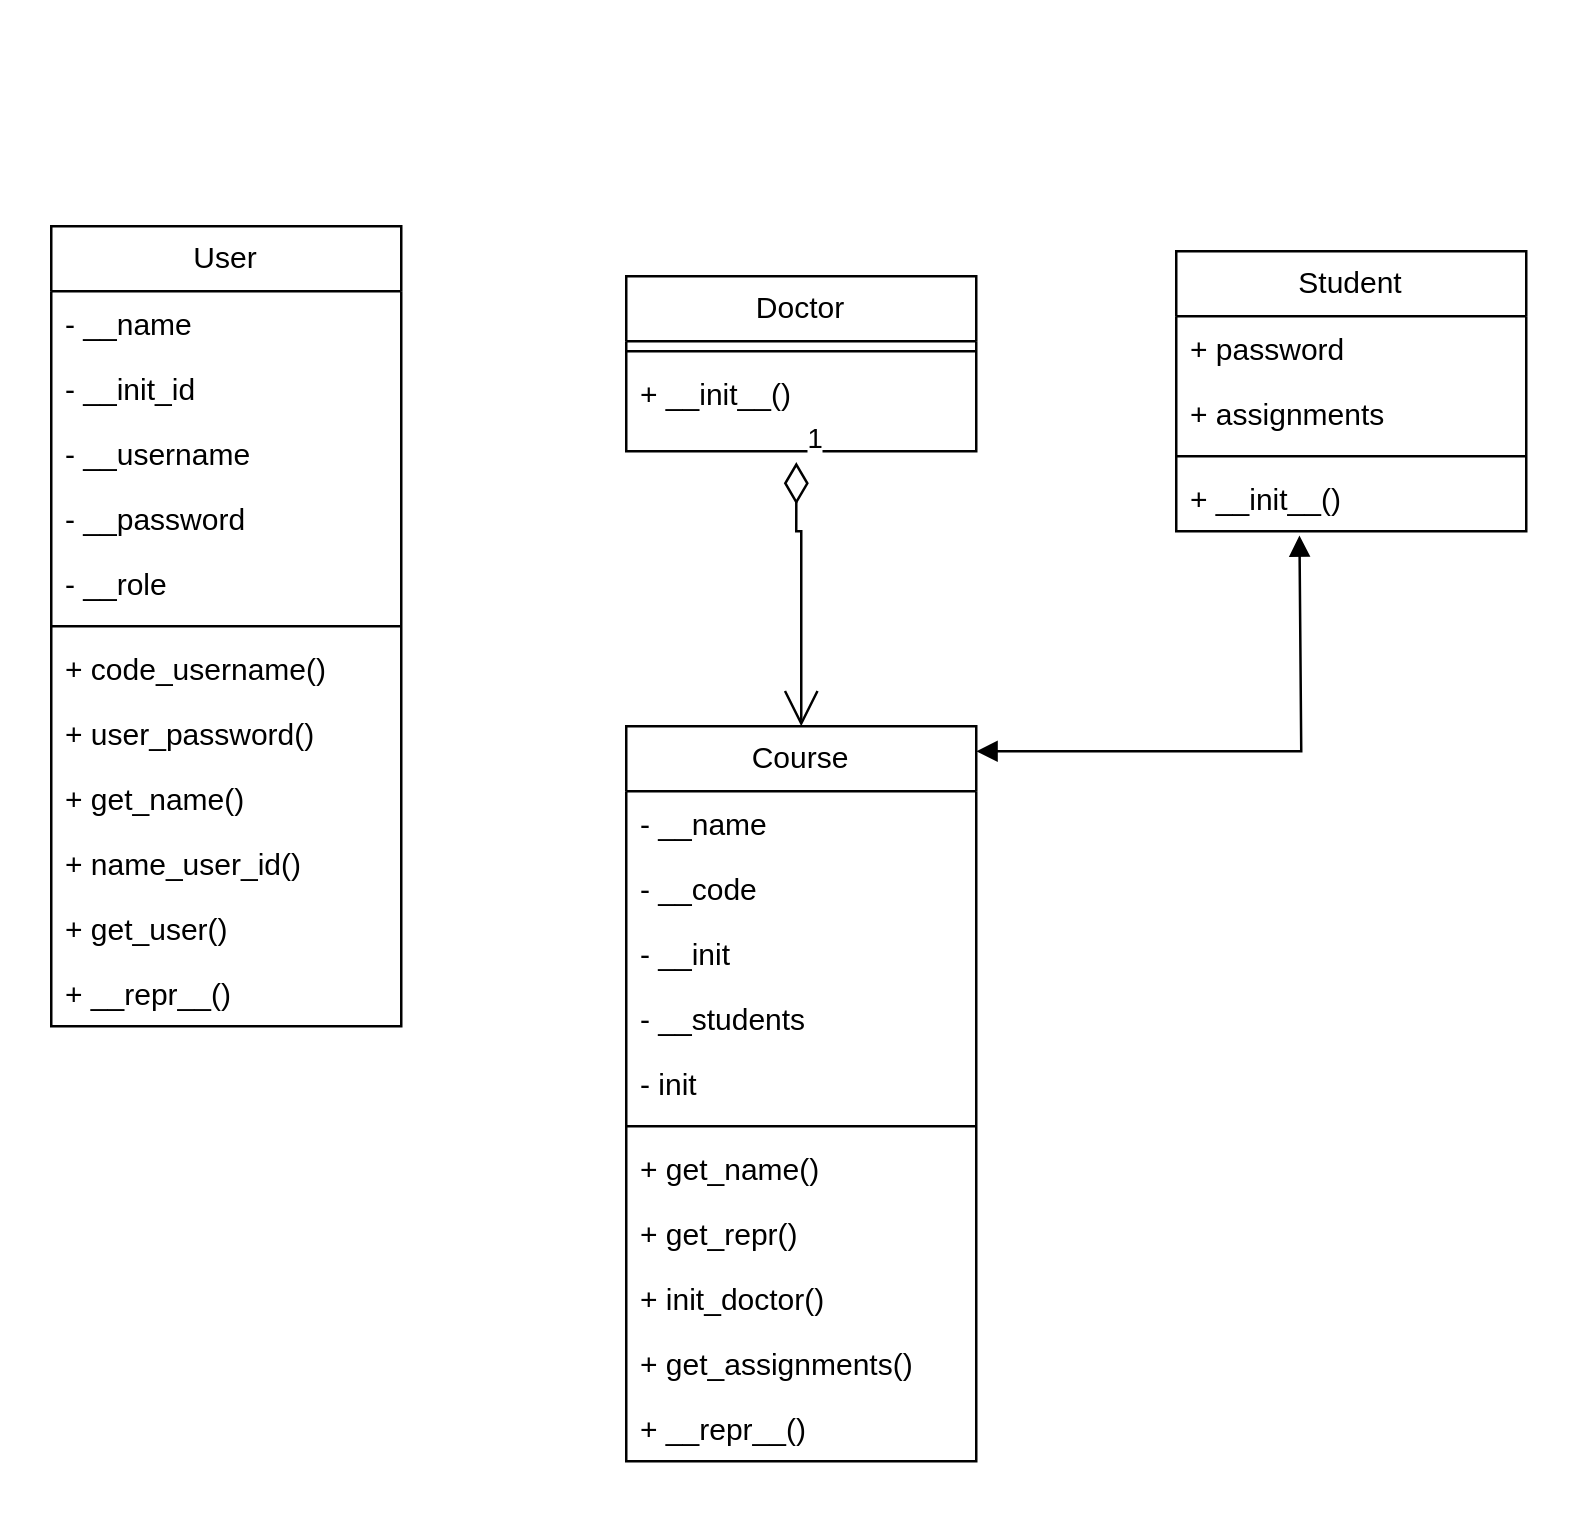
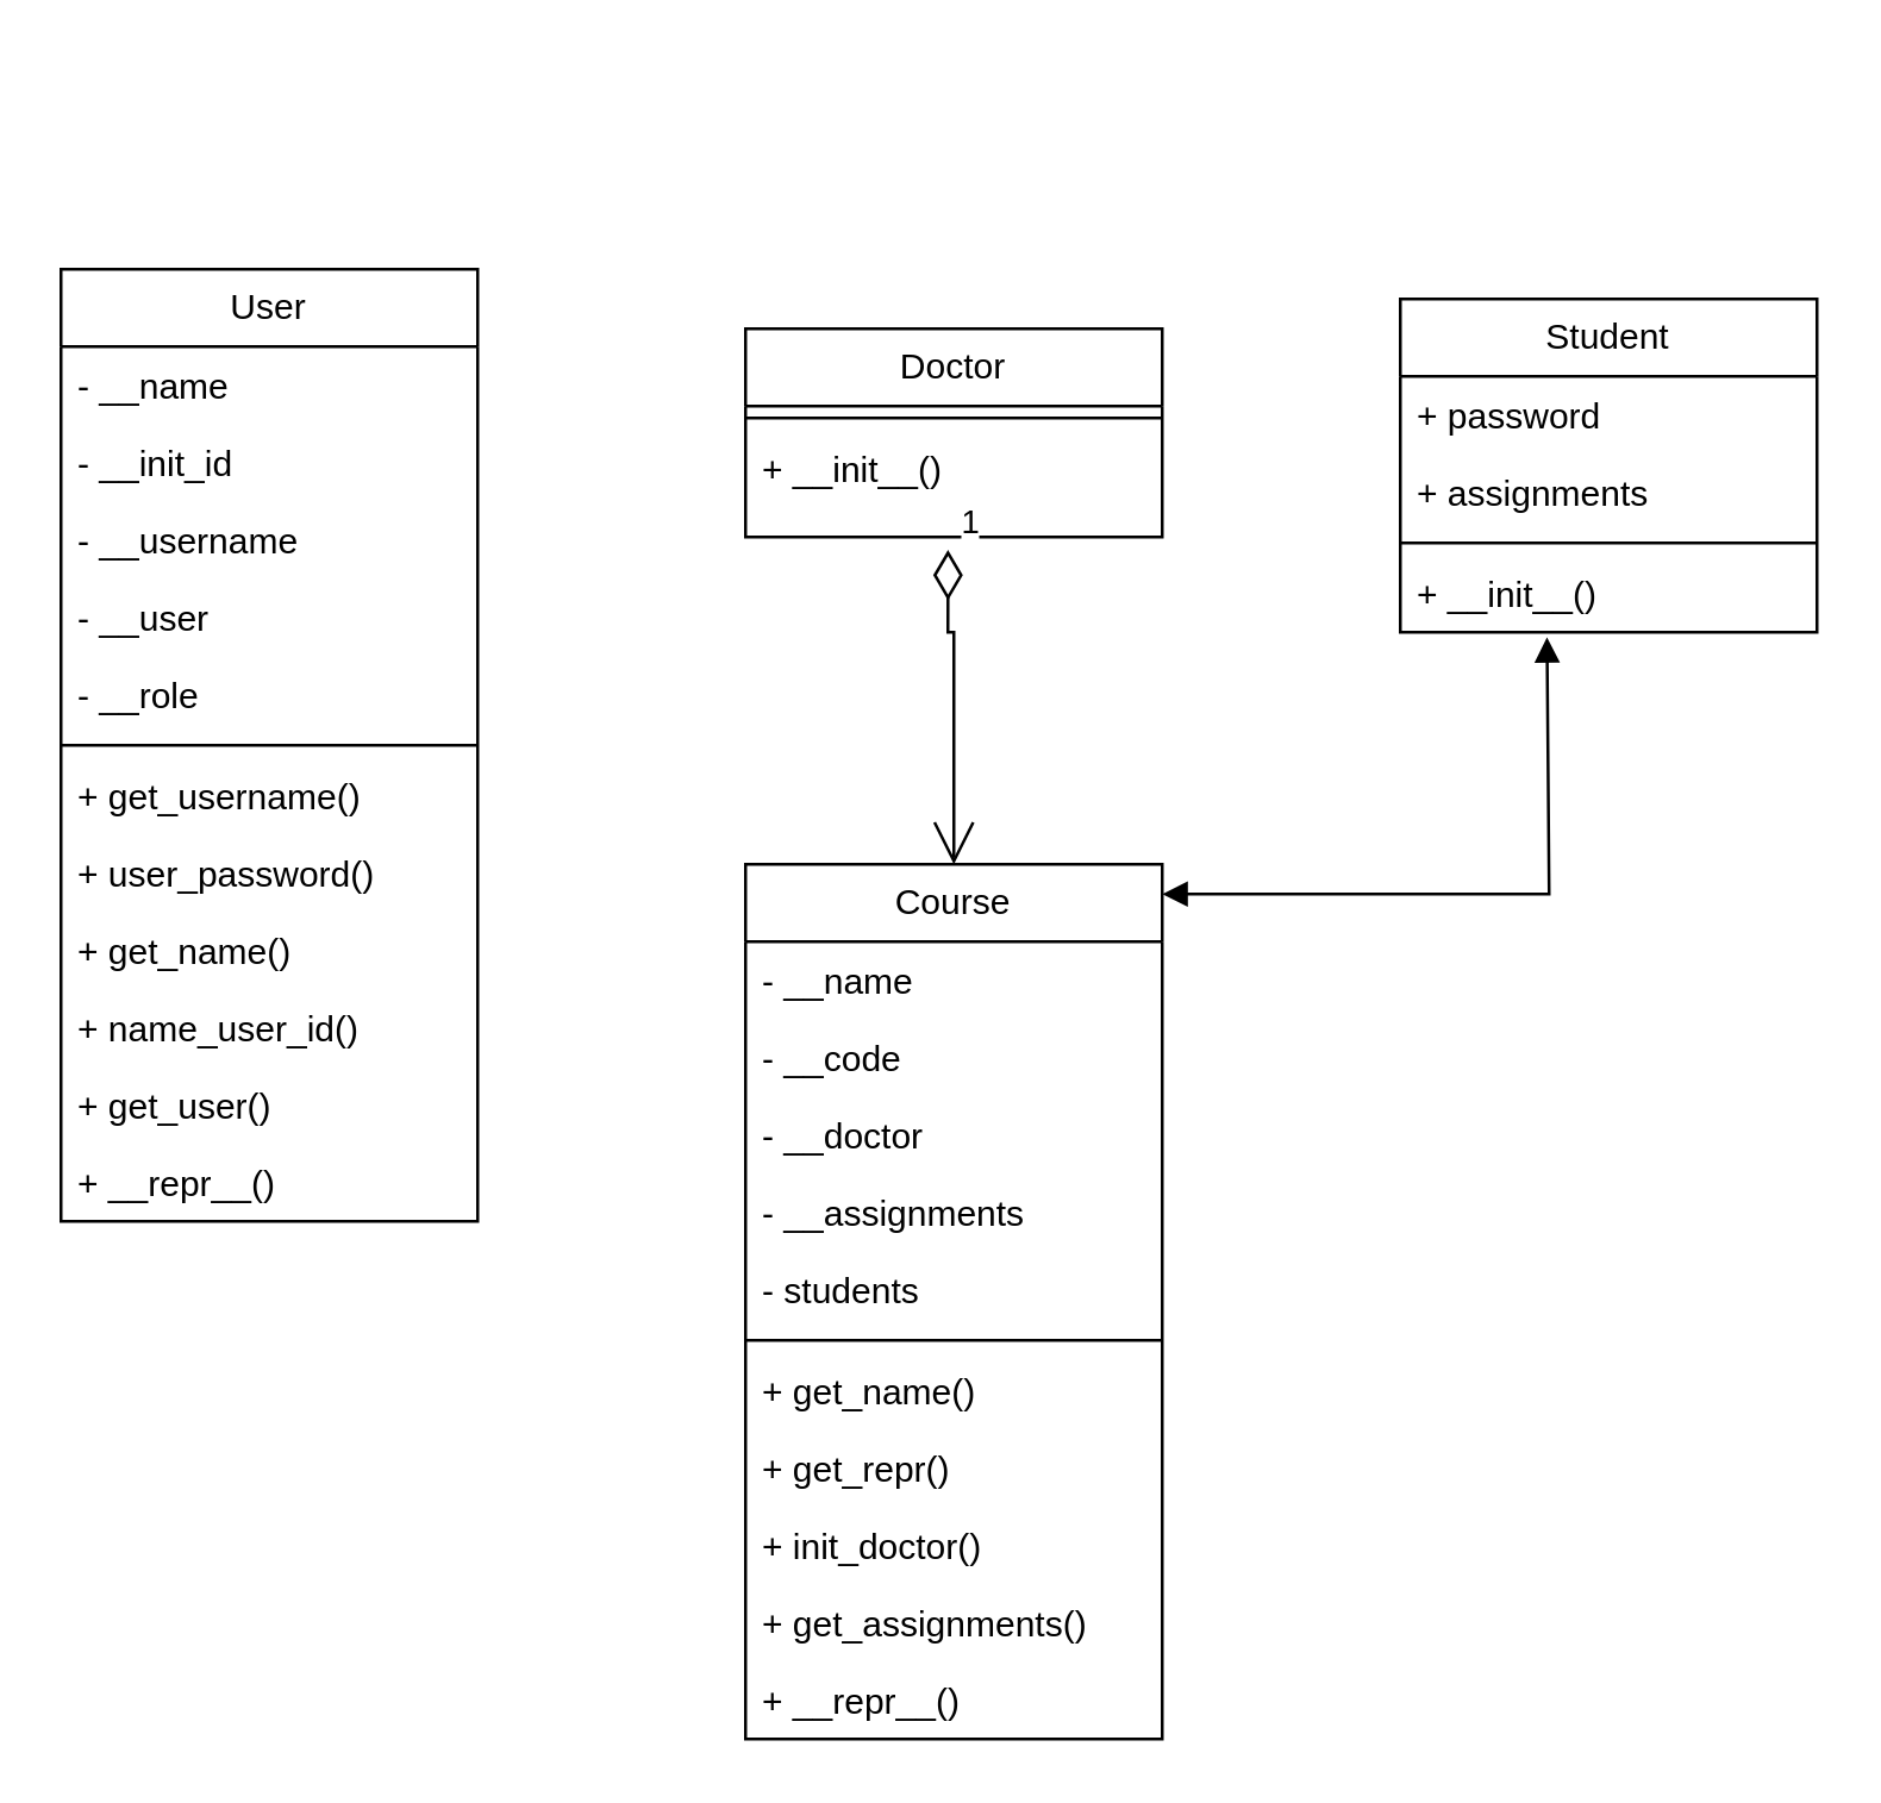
  <mxCell id="0" />
  <mxCell id="1" parent="0" />
  <mxCell id="2" value="" style="group" vertex="1" connectable="0" parent="1"><mxGeometry x="20" y="20" width="590" height="564" as="geometry" /></mxCell>
  <mxCell id="3" value="User" style="swimlane;fontStyle=0;childLayout=stackLayout;horizontal=1;startSize=26;fillColor=none;horizontalStack=0;resizeParent=1;resizeParentMax=0;resizeLast=0;collapsible=1;marginBottom=0;whiteSpace=wrap;html=1;" vertex="1" parent="2"><mxGeometry y="70" width="140" height="320" as="geometry"><mxRectangle x="130" y="120" width="70" height="30" as="alternateBounds" /></mxGeometry></mxCell>
  <mxCell id="4" value="- __name " style="text;strokeColor=none;fillColor=none;align=left;verticalAlign=top;spacingLeft=4;spacingRight=4;overflow=hidden;rotatable=0;points=[[0,0.5],[1,0.5]];portConstraint=eastwest;whiteSpace=wrap;html=1;" vertex="1" parent="3"><mxGeometry y="26" width="140" height="26" as="geometry" /></mxCell>
  <mxCell id="5" value="- __init_id " style="text;strokeColor=none;fillColor=none;align=left;verticalAlign=top;spacingLeft=4;spacingRight=4;overflow=hidden;rotatable=0;points=[[0,0.5],[1,0.5]];portConstraint=eastwest;whiteSpace=wrap;html=1;" vertex="1" parent="3"><mxGeometry y="52" width="140" height="26" as="geometry" /></mxCell>
  <mxCell id="6" value="- __username" style="text;strokeColor=none;fillColor=none;align=left;verticalAlign=top;spacingLeft=4;spacingRight=4;overflow=hidden;rotatable=0;points=[[0,0.5],[1,0.5]];portConstraint=eastwest;whiteSpace=wrap;html=1;" vertex="1" parent="3"><mxGeometry y="78" width="140" height="26" as="geometry" /></mxCell>
- <mxCell id="7" value="- __password " style="text;strokeColor=none;fillColor=none;align=left;verticalAlign=top;spacingLeft=4;spacingRight=4;overflow=hidden;rotatable=0;points=[[0,0.5],[1,0.5]];portConstraint=eastwest;whiteSpace=wrap;html=1;" vertex="1" parent="3"><mxGeometry y="104" width="140" height="26" as="geometry" /></mxCell>
+ <mxCell id="7" value="- __user " style="text;strokeColor=none;fillColor=none;align=left;verticalAlign=top;spacingLeft=4;spacingRight=4;overflow=hidden;rotatable=0;points=[[0,0.5],[1,0.5]];portConstraint=eastwest;whiteSpace=wrap;html=1;" vertex="1" parent="3"><mxGeometry y="104" width="140" height="26" as="geometry" /></mxCell>
  <mxCell id="8" value="- __role " style="text;strokeColor=none;fillColor=none;align=left;verticalAlign=top;spacingLeft=4;spacingRight=4;overflow=hidden;rotatable=0;points=[[0,0.5],[1,0.5]];portConstraint=eastwest;whiteSpace=wrap;html=1;" vertex="1" parent="3"><mxGeometry y="130" width="140" height="26" as="geometry" /></mxCell>
  <mxCell id="9" value="" style="line;strokeWidth=1;fillColor=none;align=left;verticalAlign=middle;spacingTop=-1;spacingLeft=3;spacingRight=3;rotatable=0;labelPosition=right;points=[];portConstraint=eastwest;strokeColor=inherit;" vertex="1" parent="3"><mxGeometry y="156" width="140" height="8" as="geometry" /></mxCell>
- <mxCell id="10" value="+ code_username()&lt;span style=&quot;white-space: pre;&quot;&gt;&#09;&lt;/span&gt;" style="text;strokeColor=none;fillColor=none;align=left;verticalAlign=top;spacingLeft=4;spacingRight=4;overflow=hidden;rotatable=0;points=[[0,0.5],[1,0.5]];portConstraint=eastwest;whiteSpace=wrap;html=1;" vertex="1" parent="3"><mxGeometry y="164" width="140" height="26" as="geometry" /></mxCell>
+ <mxCell id="10" value="+ get_username()&lt;span style=&quot;white-space: pre;&quot;&gt;&#09;&lt;/span&gt;" style="text;strokeColor=none;fillColor=none;align=left;verticalAlign=top;spacingLeft=4;spacingRight=4;overflow=hidden;rotatable=0;points=[[0,0.5],[1,0.5]];portConstraint=eastwest;whiteSpace=wrap;html=1;" vertex="1" parent="3"><mxGeometry y="164" width="140" height="26" as="geometry" /></mxCell>
  <mxCell id="11" value="+ user_password()" style="text;strokeColor=none;fillColor=none;align=left;verticalAlign=top;spacingLeft=4;spacingRight=4;overflow=hidden;rotatable=0;points=[[0,0.5],[1,0.5]];portConstraint=eastwest;whiteSpace=wrap;html=1;" vertex="1" parent="3"><mxGeometry y="190" width="140" height="26" as="geometry" /></mxCell>
  <mxCell id="12" value="+ get_name()" style="text;strokeColor=none;fillColor=none;align=left;verticalAlign=top;spacingLeft=4;spacingRight=4;overflow=hidden;rotatable=0;points=[[0,0.5],[1,0.5]];portConstraint=eastwest;whiteSpace=wrap;html=1;" vertex="1" parent="3"><mxGeometry y="216" width="140" height="26" as="geometry" /></mxCell>
  <mxCell id="13" value="+ name_user_id()" style="text;strokeColor=none;fillColor=none;align=left;verticalAlign=top;spacingLeft=4;spacingRight=4;overflow=hidden;rotatable=0;points=[[0,0.5],[1,0.5]];portConstraint=eastwest;whiteSpace=wrap;html=1;" vertex="1" parent="3"><mxGeometry y="242" width="140" height="26" as="geometry" /></mxCell>
  <mxCell id="14" value="+ get_user()" style="text;strokeColor=none;fillColor=none;align=left;verticalAlign=top;spacingLeft=4;spacingRight=4;overflow=hidden;rotatable=0;points=[[0,0.5],[1,0.5]];portConstraint=eastwest;whiteSpace=wrap;html=1;" vertex="1" parent="3"><mxGeometry y="268" width="140" height="26" as="geometry" /></mxCell>
  <mxCell id="15" value="+ __repr__()" style="text;strokeColor=none;fillColor=none;align=left;verticalAlign=top;spacingLeft=4;spacingRight=4;overflow=hidden;rotatable=0;points=[[0,0.5],[1,0.5]];portConstraint=eastwest;whiteSpace=wrap;html=1;" vertex="1" parent="3"><mxGeometry y="294" width="140" height="26" as="geometry" /></mxCell>
  <mxCell id="16" value="Student" style="swimlane;fontStyle=0;childLayout=stackLayout;horizontal=1;startSize=26;fillColor=none;horizontalStack=0;resizeParent=1;resizeParentMax=0;resizeLast=0;collapsible=1;marginBottom=0;whiteSpace=wrap;html=1;" vertex="1" parent="2"><mxGeometry x="450" y="80" width="140" height="112" as="geometry" /></mxCell>
  <mxCell id="17" value="+ password" style="text;strokeColor=none;fillColor=none;align=left;verticalAlign=top;spacingLeft=4;spacingRight=4;overflow=hidden;rotatable=0;points=[[0,0.5],[1,0.5]];portConstraint=eastwest;whiteSpace=wrap;html=1;" vertex="1" parent="16"><mxGeometry y="26" width="140" height="26" as="geometry" /></mxCell>
  <mxCell id="18" value="+ assignments " style="text;strokeColor=none;fillColor=none;align=left;verticalAlign=top;spacingLeft=4;spacingRight=4;overflow=hidden;rotatable=0;points=[[0,0.5],[1,0.5]];portConstraint=eastwest;whiteSpace=wrap;html=1;" vertex="1" parent="16"><mxGeometry y="52" width="140" height="26" as="geometry" /></mxCell>
  <mxCell id="19" value="" style="line;strokeWidth=1;fillColor=none;align=left;verticalAlign=middle;spacingTop=-1;spacingLeft=3;spacingRight=3;rotatable=0;labelPosition=right;points=[];portConstraint=eastwest;strokeColor=inherit;" vertex="1" parent="16"><mxGeometry y="78" width="140" height="8" as="geometry" /></mxCell>
  <mxCell id="20" value="+ __init__()" style="text;strokeColor=none;fillColor=none;align=left;verticalAlign=top;spacingLeft=4;spacingRight=4;overflow=hidden;rotatable=0;points=[[0,0.5],[1,0.5]];portConstraint=eastwest;whiteSpace=wrap;html=1;" vertex="1" parent="16"><mxGeometry y="86" width="140" height="26" as="geometry" /></mxCell>
  <mxCell id="21" value="Doctor" style="swimlane;fontStyle=0;childLayout=stackLayout;horizontal=1;startSize=26;fillColor=none;horizontalStack=0;resizeParent=1;resizeParentMax=0;resizeLast=0;collapsible=1;marginBottom=0;whiteSpace=wrap;html=1;" vertex="1" parent="2"><mxGeometry x="230" y="90" width="140" height="70" as="geometry" /></mxCell>
  <mxCell id="22" value="" style="line;strokeWidth=1;fillColor=none;align=left;verticalAlign=middle;spacingTop=-1;spacingLeft=3;spacingRight=3;rotatable=0;labelPosition=right;points=[];portConstraint=eastwest;strokeColor=inherit;" vertex="1" parent="21"><mxGeometry y="26" width="140" height="8" as="geometry" /></mxCell>
  <mxCell id="23" value="+ __init__()" style="text;strokeColor=none;fillColor=none;align=left;verticalAlign=top;spacingLeft=4;spacingRight=4;overflow=hidden;rotatable=0;points=[[0,0.5],[1,0.5]];portConstraint=eastwest;whiteSpace=wrap;html=1;" vertex="1" parent="21"><mxGeometry y="34" width="140" height="36" as="geometry" /></mxCell>
  <mxCell id="24" value="Course     " style="swimlane;fontStyle=0;childLayout=stackLayout;horizontal=1;startSize=26;fillColor=none;horizontalStack=0;resizeParent=1;resizeParentMax=0;resizeLast=0;collapsible=1;marginBottom=0;whiteSpace=wrap;html=1;" vertex="1" parent="2"><mxGeometry x="230" y="270" width="140" height="294" as="geometry"><mxRectangle x="130" y="120" width="70" height="30" as="alternateBounds" /></mxGeometry></mxCell>
  <mxCell id="25" value="- __name " style="text;strokeColor=none;fillColor=none;align=left;verticalAlign=top;spacingLeft=4;spacingRight=4;overflow=hidden;rotatable=0;points=[[0,0.5],[1,0.5]];portConstraint=eastwest;whiteSpace=wrap;html=1;" vertex="1" parent="24"><mxGeometry y="26" width="140" height="26" as="geometry" /></mxCell>
  <mxCell id="26" value="- __code " style="text;strokeColor=none;fillColor=none;align=left;verticalAlign=top;spacingLeft=4;spacingRight=4;overflow=hidden;rotatable=0;points=[[0,0.5],[1,0.5]];portConstraint=eastwest;whiteSpace=wrap;html=1;" vertex="1" parent="24"><mxGeometry y="52" width="140" height="26" as="geometry" /></mxCell>
- <mxCell id="27" value="- __init" style="text;strokeColor=none;fillColor=none;align=left;verticalAlign=top;spacingLeft=4;spacingRight=4;overflow=hidden;rotatable=0;points=[[0,0.5],[1,0.5]];portConstraint=eastwest;whiteSpace=wrap;html=1;" vertex="1" parent="24"><mxGeometry y="78" width="140" height="26" as="geometry" /></mxCell>
- <mxCell id="28" value="- __students " style="text;strokeColor=none;fillColor=none;align=left;verticalAlign=top;spacingLeft=4;spacingRight=4;overflow=hidden;rotatable=0;points=[[0,0.5],[1,0.5]];portConstraint=eastwest;whiteSpace=wrap;html=1;" vertex="1" parent="24"><mxGeometry y="104" width="140" height="26" as="geometry" /></mxCell>
- <mxCell id="29" value="- init " style="text;strokeColor=none;fillColor=none;align=left;verticalAlign=top;spacingLeft=4;spacingRight=4;overflow=hidden;rotatable=0;points=[[0,0.5],[1,0.5]];portConstraint=eastwest;whiteSpace=wrap;html=1;" vertex="1" parent="24"><mxGeometry y="130" width="140" height="26" as="geometry" /></mxCell>
+ <mxCell id="27" value="- __doctor" style="text;strokeColor=none;fillColor=none;align=left;verticalAlign=top;spacingLeft=4;spacingRight=4;overflow=hidden;rotatable=0;points=[[0,0.5],[1,0.5]];portConstraint=eastwest;whiteSpace=wrap;html=1;" vertex="1" parent="24"><mxGeometry y="78" width="140" height="26" as="geometry" /></mxCell>
+ <mxCell id="28" value="- __assignments " style="text;strokeColor=none;fillColor=none;align=left;verticalAlign=top;spacingLeft=4;spacingRight=4;overflow=hidden;rotatable=0;points=[[0,0.5],[1,0.5]];portConstraint=eastwest;whiteSpace=wrap;html=1;" vertex="1" parent="24"><mxGeometry y="104" width="140" height="26" as="geometry" /></mxCell>
+ <mxCell id="29" value="- students " style="text;strokeColor=none;fillColor=none;align=left;verticalAlign=top;spacingLeft=4;spacingRight=4;overflow=hidden;rotatable=0;points=[[0,0.5],[1,0.5]];portConstraint=eastwest;whiteSpace=wrap;html=1;" vertex="1" parent="24"><mxGeometry y="130" width="140" height="26" as="geometry" /></mxCell>
  <mxCell id="30" value="" style="line;strokeWidth=1;fillColor=none;align=left;verticalAlign=middle;spacingTop=-1;spacingLeft=3;spacingRight=3;rotatable=0;labelPosition=right;points=[];portConstraint=eastwest;strokeColor=inherit;" vertex="1" parent="24"><mxGeometry y="156" width="140" height="8" as="geometry" /></mxCell>
  <mxCell id="31" value="+ get_name()" style="text;strokeColor=none;fillColor=none;align=left;verticalAlign=top;spacingLeft=4;spacingRight=4;overflow=hidden;rotatable=0;points=[[0,0.5],[1,0.5]];portConstraint=eastwest;whiteSpace=wrap;html=1;" vertex="1" parent="24"><mxGeometry y="164" width="140" height="26" as="geometry" /></mxCell>
  <mxCell id="32" value="+ get_repr()" style="text;strokeColor=none;fillColor=none;align=left;verticalAlign=top;spacingLeft=4;spacingRight=4;overflow=hidden;rotatable=0;points=[[0,0.5],[1,0.5]];portConstraint=eastwest;whiteSpace=wrap;html=1;" vertex="1" parent="24"><mxGeometry y="190" width="140" height="26" as="geometry" /></mxCell>
  <mxCell id="33" value="+ init_doctor()" style="text;strokeColor=none;fillColor=none;align=left;verticalAlign=top;spacingLeft=4;spacingRight=4;overflow=hidden;rotatable=0;points=[[0,0.5],[1,0.5]];portConstraint=eastwest;whiteSpace=wrap;html=1;" vertex="1" parent="24"><mxGeometry y="216" width="140" height="26" as="geometry" /></mxCell>
  <mxCell id="34" value="+ get_assignments()" style="text;strokeColor=none;fillColor=none;align=left;verticalAlign=top;spacingLeft=4;spacingRight=4;overflow=hidden;rotatable=0;points=[[0,0.5],[1,0.5]];portConstraint=eastwest;whiteSpace=wrap;html=1;" vertex="1" parent="24"><mxGeometry y="242" width="140" height="26" as="geometry" /></mxCell>
  <mxCell id="35" value="+ __repr__()" style="text;strokeColor=none;fillColor=none;align=left;verticalAlign=top;spacingLeft=4;spacingRight=4;overflow=hidden;rotatable=0;points=[[0,0.5],[1,0.5]];portConstraint=eastwest;whiteSpace=wrap;html=1;" vertex="1" parent="24"><mxGeometry y="268" width="140" height="26" as="geometry" /></mxCell>
  <mxCell id="36" value="1" style="endArrow=open;html=1;endSize=12;startArrow=diamondThin;startSize=14;startFill=0;edgeStyle=orthogonalEdgeStyle;align=left;verticalAlign=bottom;rounded=0;entryX=0.5;entryY=0;entryDx=0;entryDy=0;exitX=0.486;exitY=1.12;exitDx=0;exitDy=0;exitPerimeter=0;" edge="1" parent="2" source="23" target="24"><mxGeometry x="-1" y="3" relative="1" as="geometry"><mxPoint x="230" y="192" as="sourcePoint" /><mxPoint x="390" y="192" as="targetPoint" /><Array as="points"><mxPoint x="298" y="192" /><mxPoint x="300" y="192" /></Array></mxGeometry></mxCell>
  <mxCell id="37" value="" style="endArrow=block;startArrow=block;endFill=1;startFill=1;html=1;rounded=0;entryX=0.352;entryY=1.064;entryDx=0;entryDy=0;entryPerimeter=0;" edge="1" parent="2" target="20"><mxGeometry width="160" relative="1" as="geometry"><mxPoint x="370" y="280" as="sourcePoint" /><mxPoint x="600" y="280" as="targetPoint" /><Array as="points"><mxPoint x="500" y="280" /></Array></mxGeometry></mxCell>
